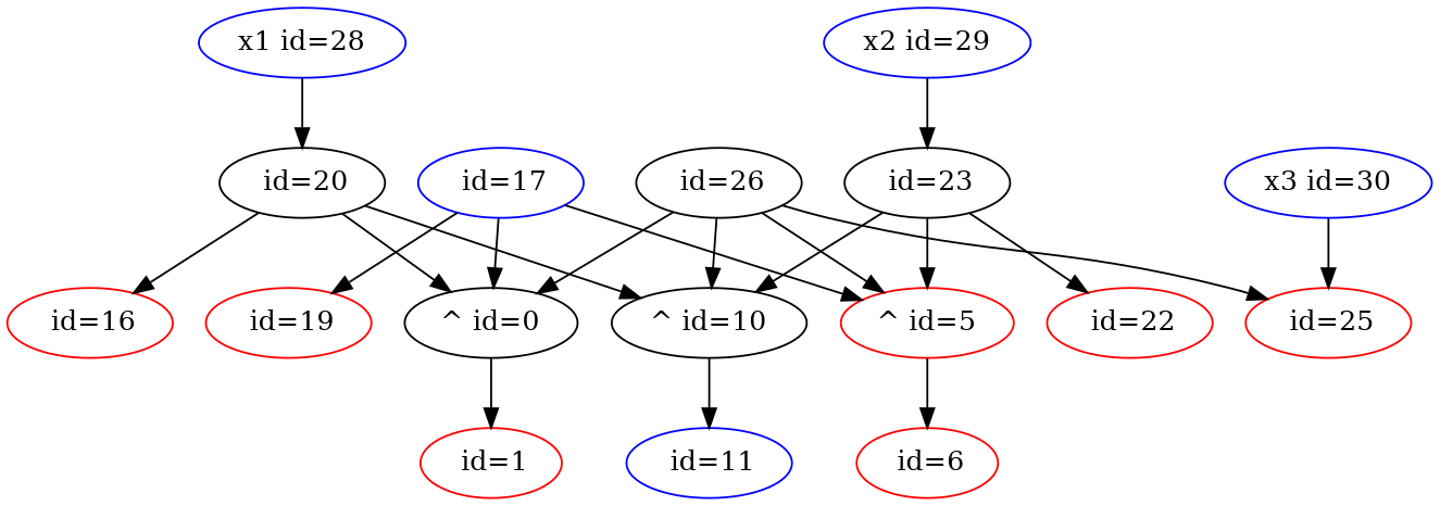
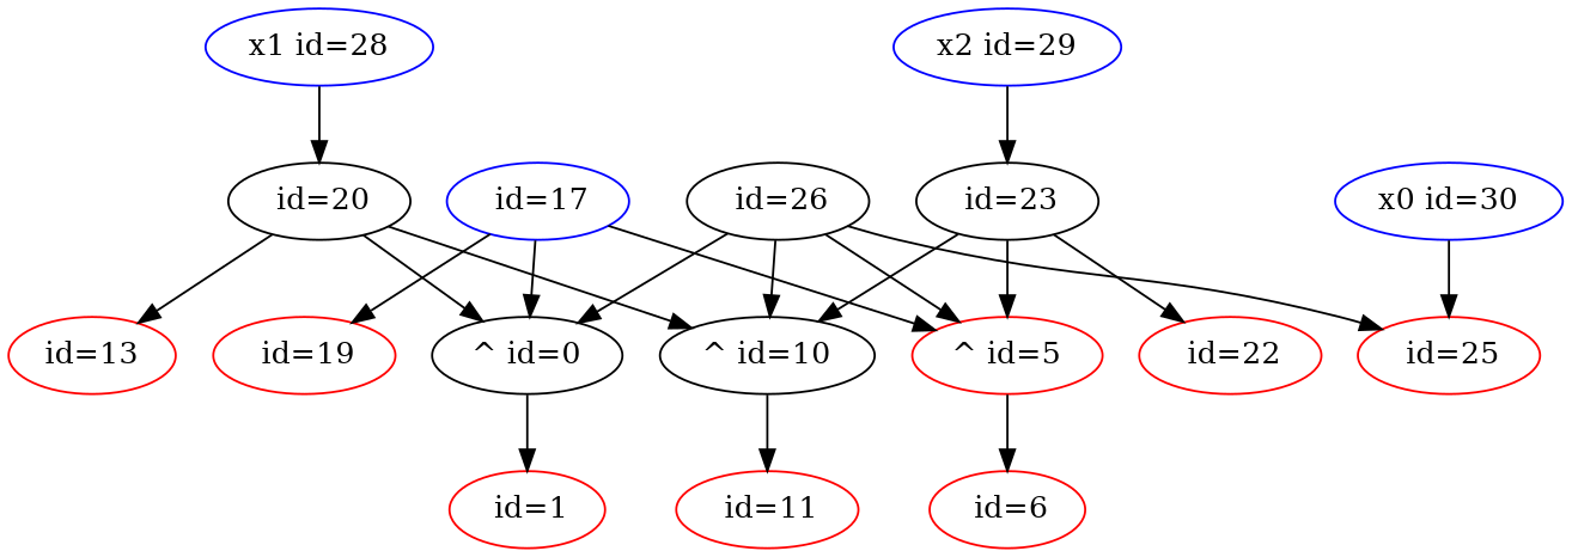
  digraph {
    node [color=red]
    n1 [label=" id=1"]
    n2 [label="^ id=0" color=""]
    n3 [label=" id=6"]
    n4 [label="^ id=5"]
-   n5 [color=blue label=" id=11"]
+   n5 [label=" id=11"]
    n6 [label="^ id=10" color=""]
-   n7 [label=" id=16"]
+   n7 [label="id=13"]
    n8 [color=blue label=" id=17"]
    n9 [label=" id=19"]
    n10 [label=" id=20" color=""]
    n11 [label=" id=22"]
    n12 [label=" id=23" color=""]
    n13 [label=" id=25"]
    n14 [label=" id=26" color=""]
    n15 [color=blue label="x1 id=28"]
    n16 [color=blue label="x2 id=29"]
-   n17 [color=blue label="x3 id=30"]
+   n17 [color=blue label="x0 id=30"]
    n2 -> n1
    n4 -> n3
    n6 -> n5
    n8 -> n2
    n8 -> n4
    n8 -> n9
    n10 -> n2
    n10 -> n6
    n10 -> n7
    n12 -> n4
    n12 -> n6
    n12 -> n11
    n14 -> n2
    n14 -> n4
    n14 -> n6
    n14 -> n13
    n15 -> n10
    n16 -> n12
    n17 -> n13
  }
